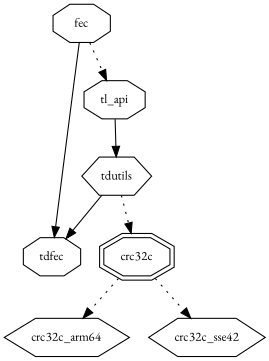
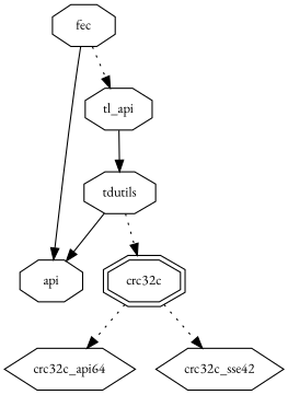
  digraph {
    fontname="EB Garamond"
    node [fontname="EB Garamond" fontsize=12 shape=octagon]
    edge [fontname="EB Garamond" style=dotted]
    n1 [label=fec]
-   n2 [label=tdfec]
+   n2 [label=api]
    n3 [label=tl_api]
-   n4 [label=tdutils shape=hexagon]
+   n4 [label=tdutils]
    n5 [label=crc32c shape=doubleoctagon]
-   n6 [label=crc32c_arm64 shape=hexagon]
+   n6 [label=crc32c_api64 shape=hexagon]
    n7 [label=crc32c_sse42 shape=hexagon]
    n1 -> n2 [style=""]
    n1 -> n3
    n3 -> n4 [style=""]
    n4 -> n2 [style=""]
    n4 -> n5
    n5 -> n6
    n5 -> n7
  }
